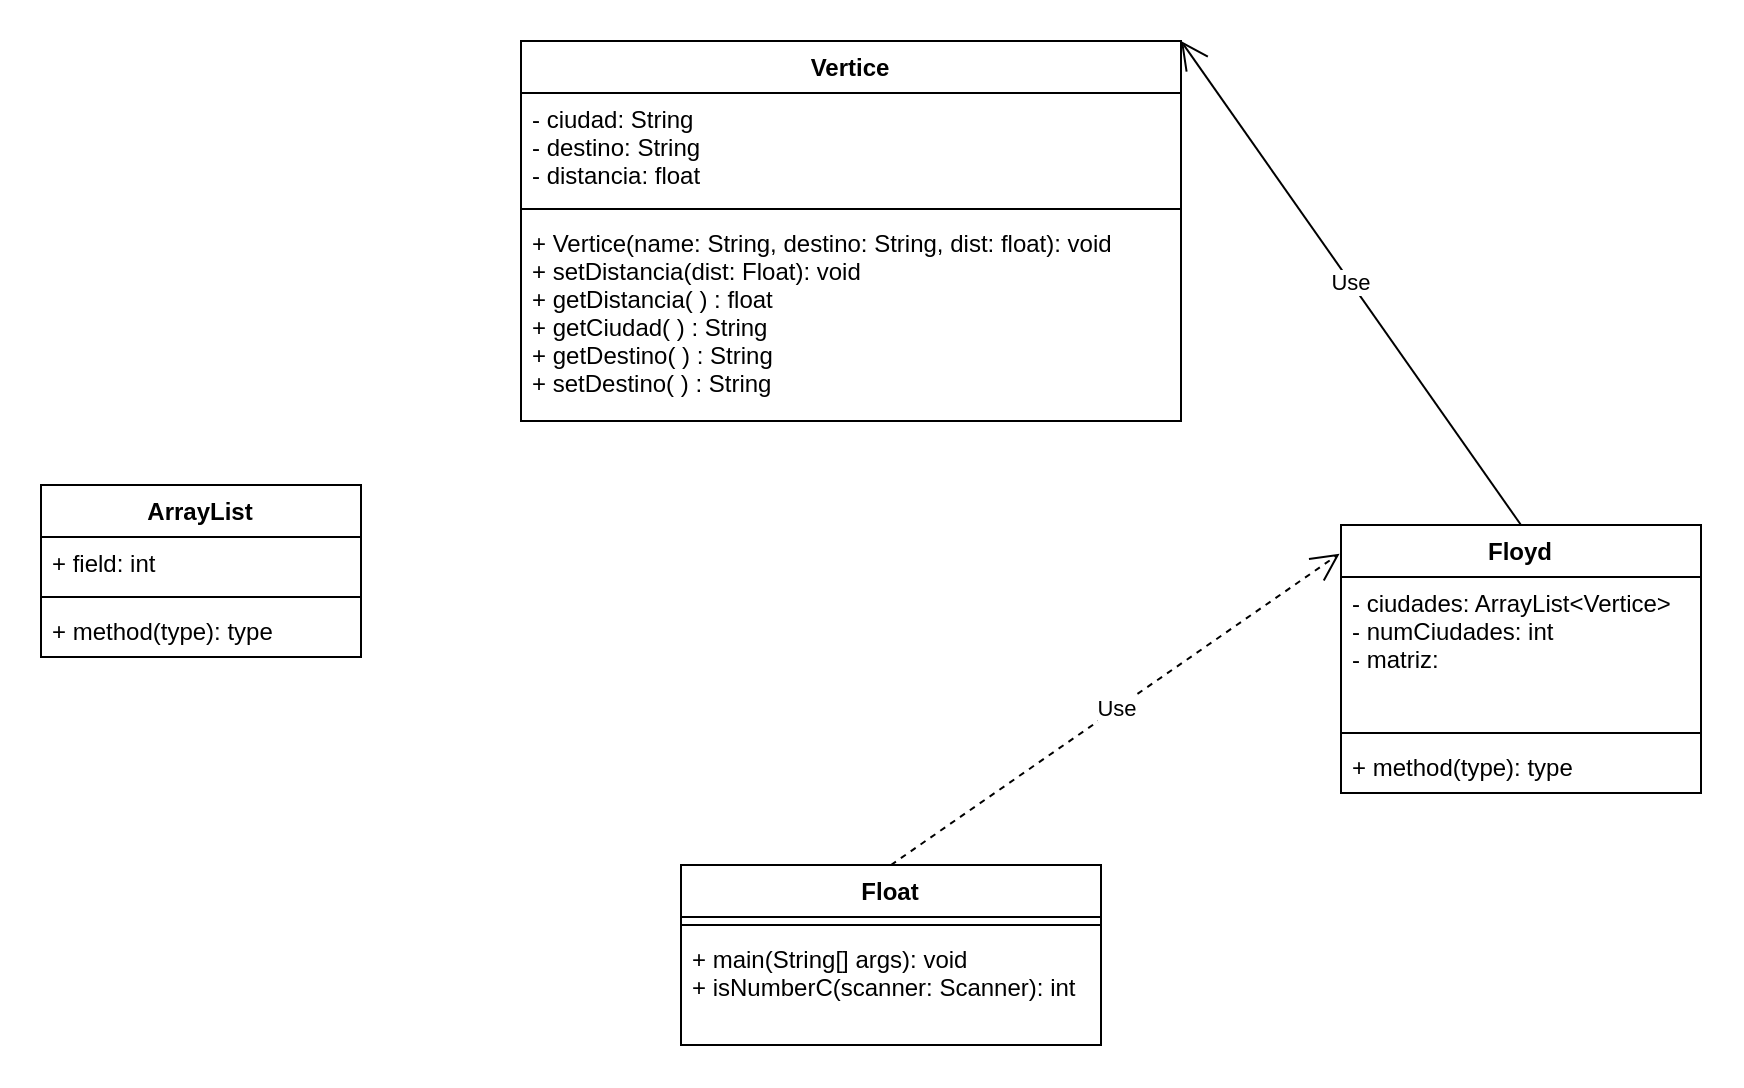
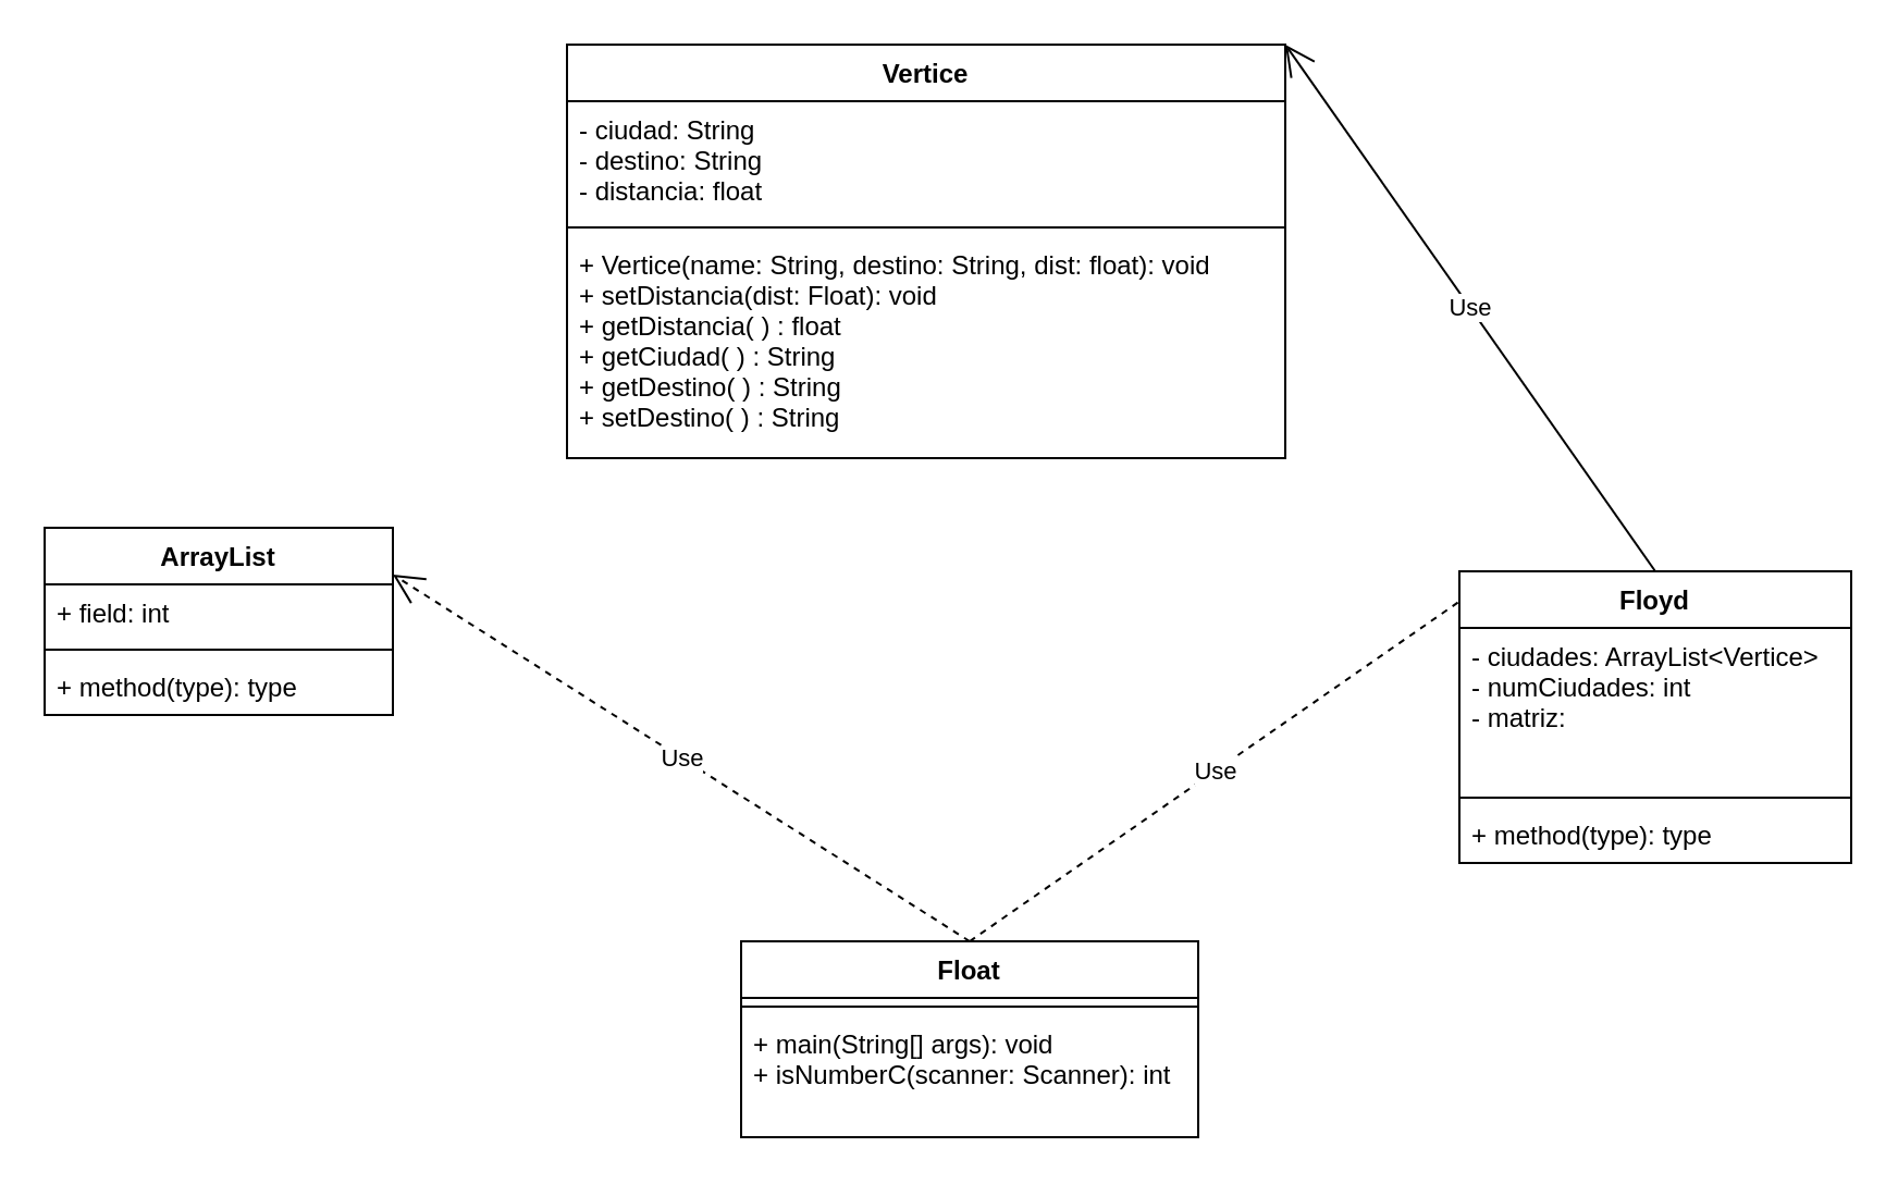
  <mxCell id="0" />
  <mxCell id="1" parent="0" />
  <mxCell id="2" value="Floyd" style="swimlane;fontStyle=1;align=center;verticalAlign=top;childLayout=stackLayout;horizontal=1;startSize=26;horizontalStack=0;resizeParent=1;resizeParentMax=0;resizeLast=0;collapsible=1;marginBottom=0;" parent="1" vertex="1"><mxGeometry x="670" y="262" width="180" height="134" as="geometry" /></mxCell>
  <mxCell id="3" value="- ciudades: ArrayList&lt;Vertice&gt;&#10;- numCiudades: int&#10;- matriz: " style="text;strokeColor=none;fillColor=none;align=left;verticalAlign=top;spacingLeft=4;spacingRight=4;overflow=hidden;rotatable=0;points=[[0,0.5],[1,0.5]];portConstraint=eastwest;" parent="2" vertex="1"><mxGeometry y="26" width="180" height="74" as="geometry" /></mxCell>
  <mxCell id="4" value="" style="line;strokeWidth=1;fillColor=none;align=left;verticalAlign=middle;spacingTop=-1;spacingLeft=3;spacingRight=3;rotatable=0;labelPosition=right;points=[];portConstraint=eastwest;" parent="2" vertex="1"><mxGeometry y="100" width="180" height="8" as="geometry" /></mxCell>
  <mxCell id="5" value="+ method(type): type" style="text;strokeColor=none;fillColor=none;align=left;verticalAlign=top;spacingLeft=4;spacingRight=4;overflow=hidden;rotatable=0;points=[[0,0.5],[1,0.5]];portConstraint=eastwest;" parent="2" vertex="1"><mxGeometry y="108" width="180" height="26" as="geometry" /></mxCell>
  <mxCell id="6" value="Vertice" style="swimlane;fontStyle=1;align=center;verticalAlign=top;childLayout=stackLayout;horizontal=1;startSize=26;horizontalStack=0;resizeParent=1;resizeParentMax=0;resizeLast=0;collapsible=1;marginBottom=0;" parent="1" vertex="1"><mxGeometry x="260" y="20" width="330" height="190" as="geometry" /></mxCell>
  <mxCell id="7" value="- ciudad: String&#10;- destino: String&#10;- distancia: float" style="text;strokeColor=none;fillColor=none;align=left;verticalAlign=top;spacingLeft=4;spacingRight=4;overflow=hidden;rotatable=0;points=[[0,0.5],[1,0.5]];portConstraint=eastwest;" parent="6" vertex="1"><mxGeometry y="26" width="330" height="54" as="geometry" /></mxCell>
  <mxCell id="8" value="" style="line;strokeWidth=1;fillColor=none;align=left;verticalAlign=middle;spacingTop=-1;spacingLeft=3;spacingRight=3;rotatable=0;labelPosition=right;points=[];portConstraint=eastwest;" parent="6" vertex="1"><mxGeometry y="80" width="330" height="8" as="geometry" /></mxCell>
  <mxCell id="9" value="+ Vertice(name: String, destino: String, dist: float): void&#10;+ setDistancia(dist: Float): void&#10;+ getDistancia( ) : float&#10;+ getCiudad( ) : String&#10;+ getDestino( ) : String&#10;+ setDestino( ) : String" style="text;strokeColor=none;fillColor=none;align=left;verticalAlign=top;spacingLeft=4;spacingRight=4;overflow=hidden;rotatable=0;points=[[0,0.5],[1,0.5]];portConstraint=eastwest;" parent="6" vertex="1"><mxGeometry y="88" width="330" height="102" as="geometry" /></mxCell>
  <mxCell id="10" value="ArrayList" style="swimlane;fontStyle=1;align=center;verticalAlign=top;childLayout=stackLayout;horizontal=1;startSize=26;horizontalStack=0;resizeParent=1;resizeParentMax=0;resizeLast=0;collapsible=1;marginBottom=0;" parent="1" vertex="1"><mxGeometry x="20" y="242" width="160" height="86" as="geometry" /></mxCell>
  <mxCell id="11" value="+ field: int" style="text;strokeColor=none;fillColor=none;align=left;verticalAlign=top;spacingLeft=4;spacingRight=4;overflow=hidden;rotatable=0;points=[[0,0.5],[1,0.5]];portConstraint=eastwest;" parent="10" vertex="1"><mxGeometry y="26" width="160" height="26" as="geometry" /></mxCell>
  <mxCell id="12" value="" style="line;strokeWidth=1;fillColor=none;align=left;verticalAlign=middle;spacingTop=-1;spacingLeft=3;spacingRight=3;rotatable=0;labelPosition=right;points=[];portConstraint=eastwest;" parent="10" vertex="1"><mxGeometry y="52" width="160" height="8" as="geometry" /></mxCell>
  <mxCell id="13" value="+ method(type): type" style="text;strokeColor=none;fillColor=none;align=left;verticalAlign=top;spacingLeft=4;spacingRight=4;overflow=hidden;rotatable=0;points=[[0,0.5],[1,0.5]];portConstraint=eastwest;" parent="10" vertex="1"><mxGeometry y="60" width="160" height="26" as="geometry" /></mxCell>
  <mxCell id="14" value="Float" style="swimlane;fontStyle=1;align=center;verticalAlign=top;childLayout=stackLayout;horizontal=1;startSize=26;horizontalStack=0;resizeParent=1;resizeParentMax=0;resizeLast=0;collapsible=1;marginBottom=0;" parent="1" vertex="1"><mxGeometry x="340" y="432" width="210" height="90" as="geometry" /></mxCell>
  <mxCell id="15" value="" style="line;strokeWidth=1;fillColor=none;align=left;verticalAlign=middle;spacingTop=-1;spacingLeft=3;spacingRight=3;rotatable=0;labelPosition=right;points=[];portConstraint=eastwest;" parent="14" vertex="1"><mxGeometry y="26" width="210" height="8" as="geometry" /></mxCell>
  <mxCell id="16" value="+ main(String[] args): void&#10;+ isNumberC(scanner: Scanner): int" style="text;strokeColor=none;fillColor=none;align=left;verticalAlign=top;spacingLeft=4;spacingRight=4;overflow=hidden;rotatable=0;points=[[0,0.5],[1,0.5]];portConstraint=eastwest;" parent="14" vertex="1"><mxGeometry y="34" width="210" height="56" as="geometry" /></mxCell>
- <mxCell id="18" value="Use" style="endArrow=open;endSize=12;dashed=1;html=1;rounded=0;exitX=0.5;exitY=0;exitDx=0;exitDy=0;entryX=-0.004;entryY=0.107;entryDx=0;entryDy=0;entryPerimeter=0;" edge="1" parent="1" source="14" target="2"><mxGeometry width="160" relative="1" as="geometry"><mxPoint x="455" y="442" as="sourcePoint" /><mxPoint x="190" y="273.5" as="targetPoint" /></mxGeometry></mxCell>
+ <mxCell id="17" value="Use" style="endArrow=open;endSize=12;dashed=1;html=1;rounded=0;exitX=0.5;exitY=0;exitDx=0;exitDy=0;entryX=1;entryY=0.25;entryDx=0;entryDy=0;" edge="1" parent="1" source="14" target="10"><mxGeometry width="160" relative="1" as="geometry"><mxPoint x="370" y="272" as="sourcePoint" /><mxPoint x="530" y="272" as="targetPoint" /></mxGeometry></mxCell>
+ <mxCell id="18" value="Use" style="endArrow=none;endSize=12;dashed=1;html=1;rounded=0;exitX=0.5;exitY=0;exitDx=0;exitDy=0;entryX=-0.004;entryY=0.107;entryDx=0;entryDy=0;entryPerimeter=0;" edge="1" parent="1" source="14" target="2"><mxGeometry width="160" relative="1" as="geometry"><mxPoint x="455" y="442" as="sourcePoint" /><mxPoint x="190" y="273.5" as="targetPoint" /></mxGeometry></mxCell>
  <mxCell id="19" value="Use" style="endArrow=open;endSize=12;dashed=0;html=1;rounded=0;exitX=0.5;exitY=0;exitDx=0;exitDy=0;entryX=1;entryY=0;entryDx=0;entryDy=0;" edge="1" parent="1" source="2" target="6"><mxGeometry width="160" relative="1" as="geometry"><mxPoint x="375" y="630.5" as="sourcePoint" /><mxPoint x="110" y="462" as="targetPoint" /></mxGeometry></mxCell>
